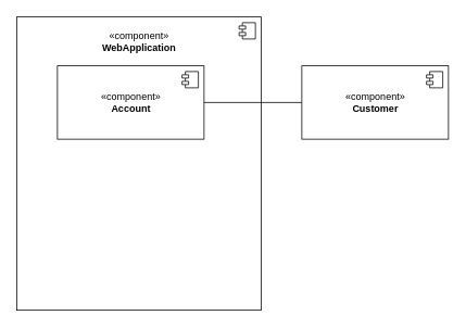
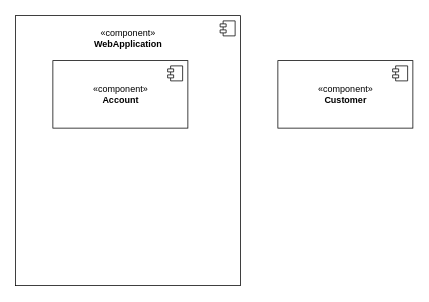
  <mxCell id="0" />
  <mxCell id="1" parent="0" />
  <mxCell id="2" value="«component»&lt;br&gt;&lt;b&gt;WebApplication&lt;/b&gt;" style="html=1;dropTarget=0;spacingTop=-300;" vertex="1" parent="1"><mxGeometry x="20" y="20" width="300" height="360" as="geometry" /></mxCell>
  <mxCell id="3" value="" style="shape=module;jettyWidth=8;jettyHeight=4;" vertex="1" parent="2"><mxGeometry x="1" width="20" height="20" relative="1" as="geometry"><mxPoint x="-27" y="7" as="offset" /></mxGeometry></mxCell>
  <mxCell id="4" value="«component»&lt;br&gt;&lt;b&gt;Customer&lt;br&gt;&lt;/b&gt;" style="html=1;dropTarget=0;" vertex="1" parent="1"><mxGeometry x="370" y="80" width="180" height="90" as="geometry" /></mxCell>
  <mxCell id="5" value="" style="shape=module;jettyWidth=8;jettyHeight=4;" vertex="1" parent="4"><mxGeometry x="1" width="20" height="20" relative="1" as="geometry"><mxPoint x="-27" y="7" as="offset" /></mxGeometry></mxCell>
  <mxCell id="6" value="«component»&lt;br&gt;&lt;b&gt;Account&lt;br&gt;&lt;/b&gt;" style="html=1;dropTarget=0;" vertex="1" parent="1"><mxGeometry x="70" y="80" width="180" height="90" as="geometry" /></mxCell>
  <mxCell id="7" value="" style="shape=module;jettyWidth=8;jettyHeight=4;" vertex="1" parent="6"><mxGeometry x="1" width="20" height="20" relative="1" as="geometry"><mxPoint x="-27" y="7" as="offset" /></mxGeometry></mxCell>
- <mxCell id="8" value="" style="endArrow=none;html=1;entryX=0;entryY=0.5;entryDx=0;entryDy=0;exitX=1;exitY=0.5;exitDx=0;exitDy=0;" edge="1" parent="1" source="6" target="4"><mxGeometry width="50" height="50" relative="1" as="geometry"><mxPoint x="190" y="180" as="sourcePoint" /><mxPoint x="240" y="130" as="targetPoint" /></mxGeometry></mxCell>
